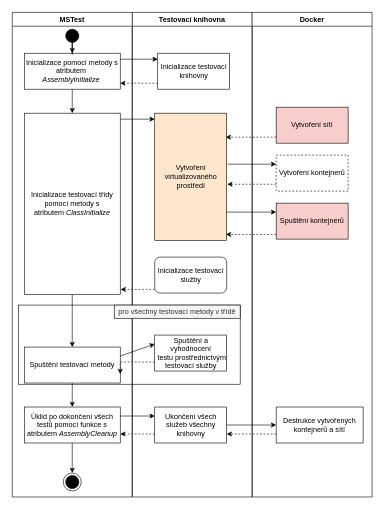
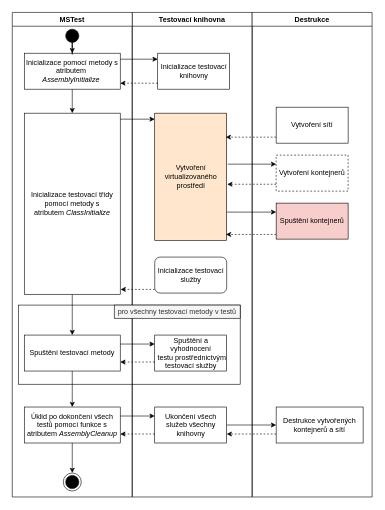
  <mxCell id="0" />
  <mxCell id="1" parent="0" />
  <mxCell id="2" value="Testovací knihovna" style="swimlane;whiteSpace=wrap;html=1;" vertex="1" parent="1"><mxGeometry x="220" y="20" width="200" height="808" as="geometry" /></mxCell>
  <mxCell id="3" value="" style="rounded=0;whiteSpace=wrap;html=1;fillColor=none;" vertex="1" parent="2"><mxGeometry x="-190" y="488" width="370" height="132" as="geometry" /></mxCell>
  <mxCell id="4" value="Inicializace testovací knihovny" style="rounded=0;whiteSpace=wrap;html=1;" vertex="1" parent="2"><mxGeometry x="42.5" y="68" width="120" height="60" as="geometry" /></mxCell>
  <mxCell id="5" value="Vytvoření virtualizovaného prostředí" style="rounded=0;whiteSpace=wrap;html=1;fillColor=#ffe6cc;" vertex="1" parent="2"><mxGeometry x="37.5" y="168" width="120" height="212" as="geometry" /></mxCell>
  <mxCell id="6" value="Inicializace testovací služby" style="whiteSpace=wrap;html=1;rounded=1;" vertex="1" parent="2"><mxGeometry x="37.5" y="408" width="120" height="60" as="geometry" /></mxCell>
  <mxCell id="7" value="Ukončení všech služeb všechny knihovny" style="rounded=0;whiteSpace=wrap;html=1;" vertex="1" parent="2"><mxGeometry x="37.5" y="658" width="120" height="60" as="geometry" /></mxCell>
  <mxCell id="8" value="Spuštění a vyhodnocení&lt;br&gt;&amp;nbsp;testu prostřednictvým testovací služby" style="rounded=0;whiteSpace=wrap;html=1;" vertex="1" parent="2"><mxGeometry x="37.5" y="538" width="120" height="60" as="geometry" /></mxCell>
  <mxCell id="9" value="MSTest" style="swimlane;whiteSpace=wrap;html=1;startSize=23;" vertex="1" parent="1"><mxGeometry x="20" y="20" width="200" height="808" as="geometry" /></mxCell>
  <mxCell id="10" style="edgeStyle=orthogonalEdgeStyle;rounded=0;orthogonalLoop=1;jettySize=auto;html=1;entryX=0.5;entryY=0;entryDx=0;entryDy=0;" edge="1" parent="9" source="11" target="13"><mxGeometry relative="1" as="geometry" /></mxCell>
  <mxCell id="11" value="Inicializace pomocí metody s atributem&amp;nbsp;&lt;br&gt;&lt;i&gt;AssemblyInitialize&lt;/i&gt;&amp;nbsp;" style="rounded=0;whiteSpace=wrap;html=1;" vertex="1" parent="9"><mxGeometry x="20" y="68" width="160" height="60" as="geometry" /></mxCell>
  <mxCell id="12" style="edgeStyle=orthogonalEdgeStyle;rounded=0;orthogonalLoop=1;jettySize=auto;html=1;" edge="1" parent="9" source="13" target="17"><mxGeometry relative="1" as="geometry" /></mxCell>
  <mxCell id="13" value="Inicializace testovací třídy pomocí metody s atributem&amp;nbsp;&lt;i&gt;ClassInitialize&lt;/i&gt;" style="rounded=0;whiteSpace=wrap;html=1;" vertex="1" parent="9"><mxGeometry x="20" y="168" width="160" height="302" as="geometry" /></mxCell>
  <mxCell id="14" style="edgeStyle=orthogonalEdgeStyle;rounded=0;orthogonalLoop=1;jettySize=auto;html=1;entryX=0.5;entryY=0;entryDx=0;entryDy=0;" edge="1" parent="9" source="15" target="11"><mxGeometry relative="1" as="geometry" /></mxCell>
  <mxCell id="15" value="" style="ellipse;whiteSpace=wrap;html=1;aspect=fixed;fillColor=#000000;" vertex="1" parent="9"><mxGeometry x="89" y="28" width="22" height="22" as="geometry" /></mxCell>
  <mxCell id="16" style="edgeStyle=orthogonalEdgeStyle;rounded=0;orthogonalLoop=1;jettySize=auto;html=1;entryX=0.5;entryY=0;entryDx=0;entryDy=0;" edge="1" parent="9" source="17" target="19"><mxGeometry relative="1" as="geometry" /></mxCell>
- <mxCell id="17" value="Spuštění testovací metody" style="rounded=0;whiteSpace=wrap;html=1;" vertex="1" parent="9"><mxGeometry x="20" y="558" width="160" height="60" as="geometry" /></mxCell>
+ <mxCell id="17" value="Spuštění testovací metody" style="rounded=0;whiteSpace=wrap;html=1;" vertex="1" parent="9"><mxGeometry x="20" y="538" width="160" height="60" as="geometry" /></mxCell>
  <mxCell id="18" style="edgeStyle=orthogonalEdgeStyle;rounded=0;orthogonalLoop=1;jettySize=auto;html=1;entryX=0.5;entryY=0;entryDx=0;entryDy=0;" edge="1" parent="9" source="19" target="20"><mxGeometry relative="1" as="geometry" /></mxCell>
  <mxCell id="19" value="Úklid po dokončení všech testů pomocí funkce s atributem&amp;nbsp;&lt;i&gt;AssemblyCleanup&lt;/i&gt;" style="rounded=0;whiteSpace=wrap;html=1;" vertex="1" parent="9"><mxGeometry x="20" y="658" width="160" height="60" as="geometry" /></mxCell>
  <mxCell id="20" value="" style="ellipse;html=1;shape=endState;fillColor=#000000;strokeColor=#000000;" vertex="1" parent="9"><mxGeometry x="85" y="768" width="30" height="30" as="geometry" /></mxCell>
- <mxCell id="21" value="pro všechny testovací metody v třídě" style="rounded=0;whiteSpace=wrap;html=1;fillColor=#f5f5f5;fontColor=#333333;strokeColor=#000000;" vertex="1" parent="9"><mxGeometry x="170" y="488" width="210" height="22" as="geometry" /></mxCell>
- <mxCell id="22" value="Docker" style="swimlane;whiteSpace=wrap;html=1;" vertex="1" parent="1"><mxGeometry x="420" y="20" width="200" height="808" as="geometry" /></mxCell>
- <mxCell id="23" value="Vytvoření sítí" style="rounded=0;whiteSpace=wrap;html=1;fillColor=#f8cecc;" vertex="1" parent="22"><mxGeometry x="40" y="158" width="120" height="60" as="geometry" /></mxCell>
+ <mxCell id="21" value="pro všechny testovací metody v testů" style="rounded=0;whiteSpace=wrap;html=1;fillColor=#f5f5f5;fontColor=#333333;strokeColor=#000000;" vertex="1" parent="9"><mxGeometry x="170" y="488" width="210" height="22" as="geometry" /></mxCell>
+ <mxCell id="22" value="Destrukce" style="swimlane;whiteSpace=wrap;html=1;" vertex="1" parent="1"><mxGeometry x="420" y="20" width="200" height="808" as="geometry" /></mxCell>
+ <mxCell id="23" value="Vytvoření sítí" style="rounded=0;whiteSpace=wrap;html=1;" vertex="1" parent="22"><mxGeometry x="40" y="158" width="120" height="60" as="geometry" /></mxCell>
  <mxCell id="24" value="Vytvoření kontejnerů" style="rounded=0;whiteSpace=wrap;html=1;dashed=1;" vertex="1" parent="22"><mxGeometry x="40" y="238" width="120" height="60" as="geometry" /></mxCell>
  <mxCell id="25" value="Spuštění kontejnerů" style="rounded=0;whiteSpace=wrap;html=1;fillColor=#f8cecc;" vertex="1" parent="22"><mxGeometry x="40" y="318" width="120" height="60" as="geometry" /></mxCell>
  <mxCell id="26" value="Destrukce vytvořených kontejnerů a sítí" style="rounded=0;whiteSpace=wrap;html=1;" vertex="1" parent="22"><mxGeometry x="40" y="658" width="145" height="60" as="geometry" /></mxCell>
  <mxCell id="27" style="edgeStyle=orthogonalEdgeStyle;rounded=0;orthogonalLoop=1;jettySize=auto;html=1;endArrow=classic;endFill=1;dashed=1;" edge="1" parent="1" source="4" target="11"><mxGeometry relative="1" as="geometry"><Array as="points"><mxPoint x="230" y="138" /><mxPoint x="230" y="138" /></Array></mxGeometry></mxCell>
  <mxCell id="28" style="edgeStyle=orthogonalEdgeStyle;rounded=0;orthogonalLoop=1;jettySize=auto;html=1;" edge="1" parent="1" source="13" target="5"><mxGeometry relative="1" as="geometry"><Array as="points"><mxPoint x="250" y="198" /><mxPoint x="250" y="198" /></Array></mxGeometry></mxCell>
  <mxCell id="29" style="edgeStyle=orthogonalEdgeStyle;rounded=0;orthogonalLoop=1;jettySize=auto;html=1;endArrow=classic;endFill=1;dashed=1;" edge="1" parent="1" source="23"><mxGeometry relative="1" as="geometry"><mxPoint x="376" y="228" as="targetPoint" /><Array as="points"><mxPoint x="376" y="228" /></Array></mxGeometry></mxCell>
  <mxCell id="30" style="edgeStyle=orthogonalEdgeStyle;rounded=0;orthogonalLoop=1;jettySize=auto;html=1;entryX=0;entryY=0.25;entryDx=0;entryDy=0;exitX=1.014;exitY=0.401;exitDx=0;exitDy=0;exitPerimeter=0;" edge="1" parent="1" source="5" target="24"><mxGeometry relative="1" as="geometry" /></mxCell>
  <mxCell id="31" style="edgeStyle=orthogonalEdgeStyle;rounded=0;orthogonalLoop=1;jettySize=auto;html=1;entryX=1.008;entryY=0.559;entryDx=0;entryDy=0;entryPerimeter=0;dashed=1;" edge="1" parent="1" source="24" target="5"><mxGeometry relative="1" as="geometry"><Array as="points"><mxPoint x="498" y="307" /></Array></mxGeometry></mxCell>
  <mxCell id="32" style="edgeStyle=orthogonalEdgeStyle;rounded=0;orthogonalLoop=1;jettySize=auto;html=1;entryX=0;entryY=0.25;entryDx=0;entryDy=0;" edge="1" parent="1" source="5" target="25"><mxGeometry relative="1" as="geometry"><Array as="points"><mxPoint x="460" y="353" /><mxPoint x="460" y="353" /></Array></mxGeometry></mxCell>
  <mxCell id="33" style="edgeStyle=orthogonalEdgeStyle;rounded=0;orthogonalLoop=1;jettySize=auto;html=1;entryX=0.99;entryY=0.954;entryDx=0;entryDy=0;entryPerimeter=0;dashed=1;" edge="1" parent="1" source="25" target="5"><mxGeometry relative="1" as="geometry"><Array as="points"><mxPoint x="540" y="390" /><mxPoint x="540" y="390" /></Array></mxGeometry></mxCell>
  <mxCell id="34" style="edgeStyle=orthogonalEdgeStyle;rounded=0;orthogonalLoop=1;jettySize=auto;html=1;entryX=1.004;entryY=0.973;entryDx=0;entryDy=0;entryPerimeter=0;dashed=1;" edge="1" parent="1" source="6" target="13"><mxGeometry relative="1" as="geometry"><Array as="points"><mxPoint x="290" y="482" /><mxPoint x="290" y="482" /></Array></mxGeometry></mxCell>
  <mxCell id="35" style="edgeStyle=orthogonalEdgeStyle;rounded=0;orthogonalLoop=1;jettySize=auto;html=1;entryX=1;entryY=0.75;entryDx=0;entryDy=0;dashed=1;" edge="1" parent="1" source="8" target="17"><mxGeometry relative="1" as="geometry"><Array as="points"><mxPoint x="280" y="603" /><mxPoint x="280" y="603" /></Array></mxGeometry></mxCell>
  <mxCell id="36" style="edgeStyle=orthogonalEdgeStyle;rounded=0;orthogonalLoop=1;jettySize=auto;html=1;" edge="1" parent="1" source="7" target="26"><mxGeometry relative="1" as="geometry"><Array as="points"><mxPoint x="490" y="688" /><mxPoint x="490" y="688" /></Array></mxGeometry></mxCell>
  <mxCell id="37" style="edgeStyle=orthogonalEdgeStyle;rounded=0;orthogonalLoop=1;jettySize=auto;html=1;entryX=1;entryY=0.75;entryDx=0;entryDy=0;dashed=1;" edge="1" parent="1" source="26" target="7"><mxGeometry relative="1" as="geometry"><Array as="points"><mxPoint x="550" y="723" /><mxPoint x="550" y="723" /></Array></mxGeometry></mxCell>
  <mxCell id="38" style="edgeStyle=orthogonalEdgeStyle;rounded=0;orthogonalLoop=1;jettySize=auto;html=1;entryX=0;entryY=0.25;entryDx=0;entryDy=0;" edge="1" parent="1" source="19" target="7"><mxGeometry relative="1" as="geometry"><Array as="points"><mxPoint x="220" y="693" /><mxPoint x="220" y="693" /></Array></mxGeometry></mxCell>
  <mxCell id="39" style="edgeStyle=orthogonalEdgeStyle;rounded=0;orthogonalLoop=1;jettySize=auto;html=1;entryX=1;entryY=0.75;entryDx=0;entryDy=0;dashed=1;" edge="1" parent="1" source="7" target="19"><mxGeometry relative="1" as="geometry"><Array as="points"><mxPoint x="280" y="723" /><mxPoint x="280" y="723" /></Array></mxGeometry></mxCell>
  <mxCell id="40" value="" style="endArrow=classic;html=1;rounded=0;exitX=1;exitY=0.25;exitDx=0;exitDy=0;entryX=0;entryY=0.25;entryDx=0;entryDy=0;" edge="1" parent="1" source="17" target="8"><mxGeometry width="50" height="50" relative="1" as="geometry"><mxPoint x="220" y="618" as="sourcePoint" /><mxPoint x="270" y="568" as="targetPoint" /></mxGeometry></mxCell>
  <mxCell id="41" style="edgeStyle=orthogonalEdgeStyle;rounded=0;orthogonalLoop=1;jettySize=auto;html=1;" edge="1" parent="1" source="11" target="4"><mxGeometry relative="1" as="geometry"><Array as="points"><mxPoint x="230" y="98" /><mxPoint x="230" y="98" /></Array></mxGeometry></mxCell>
